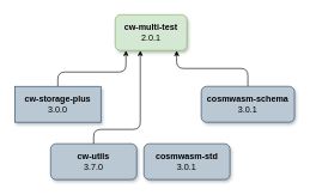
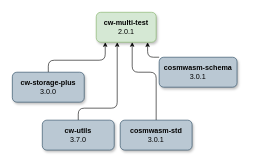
  <mxCell id="0" />
  <mxCell id="1" parent="0" />
  <mxCell id="2" style="edgeStyle=orthogonalEdgeStyle;rounded=1;orthogonalLoop=1;jettySize=auto;html=1;strokeColor=default;align=center;verticalAlign=middle;fontFamily=Helvetica;fontSize=11;fontColor=default;labelBackgroundColor=default;startSize=5;endArrow=classic;endFill=1;endSize=5;curved=0;" parent="1" source="9" edge="1"><mxGeometry relative="1" as="geometry"><mxPoint x="175" y="70" as="targetPoint" /><Array as="points"><mxPoint x="80" y="100" /><mxPoint x="175" y="100" /></Array></mxGeometry></mxCell>
  <mxCell id="3" style="edgeStyle=orthogonalEdgeStyle;rounded=1;orthogonalLoop=1;jettySize=auto;html=1;strokeColor=default;align=center;verticalAlign=middle;fontFamily=Helvetica;fontSize=11;fontColor=default;labelBackgroundColor=default;startSize=5;endArrow=classic;endFill=1;endSize=5;curved=0;exitX=0.5;exitY=0;exitDx=0;exitDy=0;" parent="1" source="10" target="7" edge="1"><mxGeometry relative="1" as="geometry"><Array as="points"><mxPoint x="130" y="180" /><mxPoint x="195" y="180" /></Array></mxGeometry></mxCell>
  <mxCell id="4" style="edgeStyle=orthogonalEdgeStyle;rounded=1;orthogonalLoop=1;jettySize=auto;html=1;strokeColor=default;align=center;verticalAlign=middle;fontFamily=Helvetica;fontSize=11;fontColor=default;labelBackgroundColor=default;startSize=5;endArrow=classic;endFill=1;endSize=5;curved=0;entryX=0.857;entryY=1.003;entryDx=0;entryDy=0;entryPerimeter=0;" parent="1" source="8" target="7" edge="1"><mxGeometry relative="1" as="geometry"><Array as="points"><mxPoint x="345" y="95" /><mxPoint x="245" y="95" /><mxPoint x="245" y="70" /></Array><mxPoint x="250" y="70" as="targetPoint" /></mxGeometry></mxCell>
+ <mxCell id="5" style="edgeStyle=orthogonalEdgeStyle;rounded=1;orthogonalLoop=1;jettySize=auto;html=1;entryX=0.6;entryY=0.997;entryDx=0;entryDy=0;strokeColor=default;align=center;verticalAlign=middle;fontFamily=Helvetica;fontSize=11;fontColor=default;labelBackgroundColor=default;startSize=5;endArrow=classic;endFill=1;endSize=5;curved=0;entryPerimeter=0;" parent="1" source="6" target="7" edge="1"><mxGeometry relative="1" as="geometry"><Array as="points"><mxPoint x="260" y="120" /><mxPoint x="220" y="120" /></Array></mxGeometry></mxCell>
  <mxCell id="6" value="&lt;b&gt;cosmwasm-std&lt;/b&gt;&lt;br&gt;3.0.1" style="rounded=1;whiteSpace=wrap;html=1;fillColor=#bac8d3;strokeColor=#23445d;shadow=1;glass=0;" parent="1" vertex="1"><mxGeometry x="200" y="200" width="120" height="50" as="geometry" /></mxCell>
  <mxCell id="7" value="&lt;b&gt;cw-multi-test&lt;/b&gt;&lt;div&gt;2.0.1&lt;/div&gt;" style="rounded=1;whiteSpace=wrap;html=1;fillColor=#d5e8d4;strokeColor=#82b366;shadow=1;" parent="1" vertex="1"><mxGeometry x="160" y="20" width="100" height="50" as="geometry" /></mxCell>
- <mxCell id="8" value="&lt;b&gt;cosmwasm-schema&lt;/b&gt;&lt;div&gt;3.0.1&lt;/div&gt;" style="rounded=1;whiteSpace=wrap;html=1;fillColor=#bac8d3;strokeColor=#23445d;shadow=1;glass=0;" parent="1" vertex="1"><mxGeometry x="280" y="120" width="130" height="50" as="geometry" /></mxCell>
- <mxCell id="9" value="&lt;b&gt;cw-storage-plus&lt;/b&gt;&lt;br&gt;3.0.0" style="whiteSpace=wrap;html=1;fillColor=#bac8d3;strokeColor=#23445d;shadow=1;glass=0;rounded=0;" parent="1" vertex="1"><mxGeometry x="20" y="120" width="120" height="50" as="geometry" /></mxCell>
+ <mxCell id="8" value="&lt;b&gt;cosmwasm-schema&lt;/b&gt;&lt;div&gt;3.0.1&lt;/div&gt;" style="rounded=1;whiteSpace=wrap;html=1;fillColor=#bac8d3;strokeColor=#23445d;shadow=1;glass=0;" parent="1" vertex="1"><mxGeometry x="265" y="95" width="130" height="50" as="geometry" /></mxCell>
+ <mxCell id="9" value="&lt;b&gt;cw-storage-plus&lt;/b&gt;&lt;br&gt;3.0.0" style="rounded=1;whiteSpace=wrap;html=1;fillColor=#bac8d3;strokeColor=#23445d;shadow=1;glass=0;" parent="1" vertex="1"><mxGeometry x="20" y="120" width="120" height="50" as="geometry" /></mxCell>
  <mxCell id="10" value="&lt;b&gt;cw-utils&lt;/b&gt;&lt;br&gt;3.7.0" style="rounded=1;whiteSpace=wrap;html=1;fillColor=#bac8d3;strokeColor=#23445d;shadow=1;glass=0;" parent="1" vertex="1"><mxGeometry x="70" y="200" width="120" height="50" as="geometry" /></mxCell>
